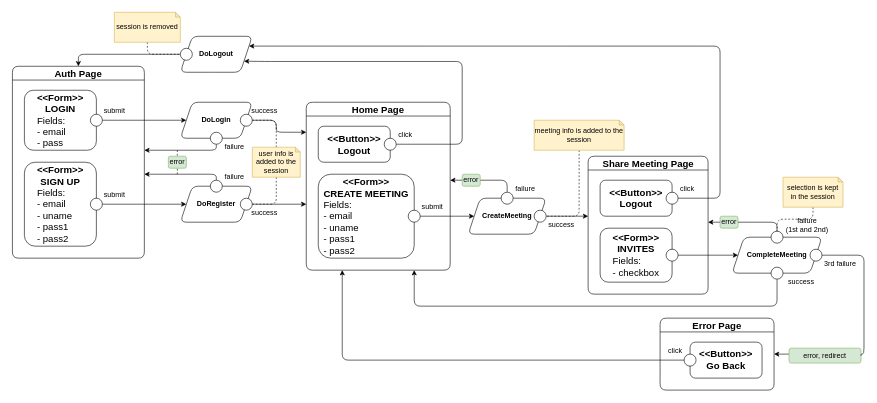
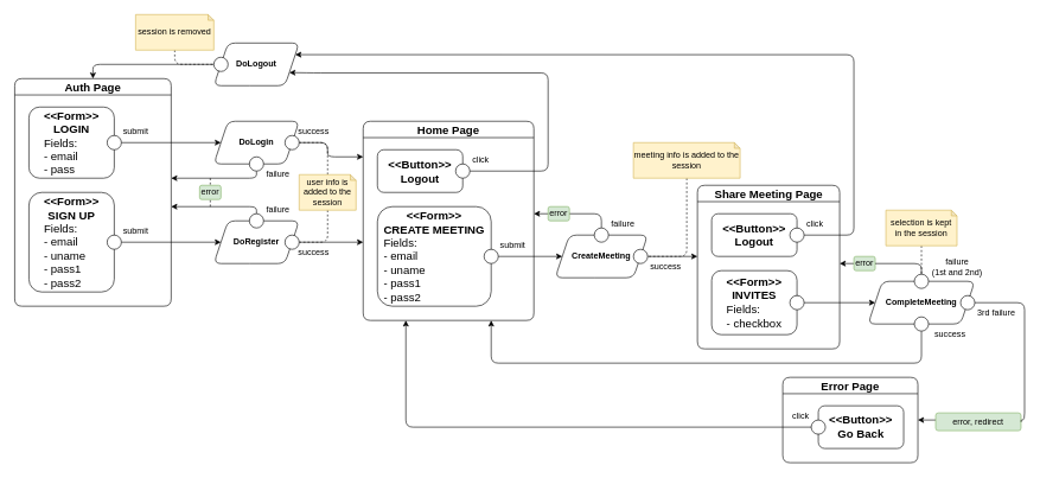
  <mxCell id="0" />
  <mxCell id="1" parent="0" />
  <mxCell id="2" value="Auth Page" style="swimlane;rounded=1;fontSize=16;" parent="1" vertex="1"><mxGeometry x="20" y="110" width="220" height="320" as="geometry" /></mxCell>
  <mxCell id="3" value="&lt;div&gt;&lt;b&gt;&amp;lt;&amp;lt;Form&amp;gt;&amp;gt;&lt;/b&gt;&lt;/div&gt;&lt;div&gt;&lt;b&gt;LOGIN&lt;br&gt;&lt;/b&gt;&lt;/div&gt;&lt;div align=&quot;left&quot;&gt;Fields:&lt;/div&gt;&lt;div align=&quot;left&quot;&gt;- email&lt;br&gt;&lt;/div&gt;&lt;div align=&quot;left&quot;&gt;- pass&lt;br&gt;&lt;/div&gt;" style="rounded=1;whiteSpace=wrap;html=1;fontSize=16;" parent="2" vertex="1"><mxGeometry x="20" y="40" width="120" height="100" as="geometry" /></mxCell>
  <mxCell id="4" value="&lt;div&gt;&lt;b&gt;&amp;lt;&amp;lt;Form&amp;gt;&amp;gt;&lt;/b&gt;&lt;/div&gt;&lt;div&gt;&lt;b&gt;SIGN UP&lt;br&gt;&lt;/b&gt;&lt;/div&gt;&lt;div align=&quot;left&quot;&gt;Fields:&lt;/div&gt;&lt;div align=&quot;left&quot;&gt;- email&lt;/div&gt;&lt;div align=&quot;left&quot;&gt;- uname&lt;br&gt;&lt;/div&gt;&lt;div align=&quot;left&quot;&gt;- pass1&lt;/div&gt;&lt;div align=&quot;left&quot;&gt;- pass2&lt;br&gt;&lt;/div&gt;" style="rounded=1;whiteSpace=wrap;html=1;fontSize=16;" parent="2" vertex="1"><mxGeometry x="20" y="160" width="120" height="140" as="geometry" /></mxCell>
  <mxCell id="5" value="" style="ellipse;whiteSpace=wrap;html=1;rounded=1;" parent="2" vertex="1"><mxGeometry x="130" y="80" width="20" height="20" as="geometry" /></mxCell>
  <mxCell id="6" value="" style="ellipse;whiteSpace=wrap;html=1;rounded=1;" parent="2" vertex="1"><mxGeometry x="130" y="220" width="20" height="20" as="geometry" /></mxCell>
  <mxCell id="7" value="submit" style="text;html=1;align=center;verticalAlign=middle;resizable=0;points=[];autosize=1;strokeColor=none;fillColor=none;rounded=1;" parent="2" vertex="1"><mxGeometry x="140" y="60" width="60" height="30" as="geometry" /></mxCell>
  <mxCell id="8" value="submit" style="text;html=1;align=center;verticalAlign=middle;resizable=0;points=[];autosize=1;strokeColor=none;fillColor=none;rounded=1;" parent="2" vertex="1"><mxGeometry x="140" y="200" width="60" height="30" as="geometry" /></mxCell>
  <mxCell id="9" value="&lt;b&gt;DoLogin&lt;/b&gt;" style="shape=parallelogram;perimeter=parallelogramPerimeter;whiteSpace=wrap;html=1;fixedSize=1;fontSize=12;rounded=1;" parent="1" vertex="1"><mxGeometry x="300" y="170" width="120" height="60" as="geometry" /></mxCell>
  <mxCell id="10" value="&lt;b&gt;DoRegister&lt;/b&gt;" style="shape=parallelogram;perimeter=parallelogramPerimeter;whiteSpace=wrap;html=1;fixedSize=1;fontSize=12;rounded=1;" parent="1" vertex="1"><mxGeometry x="300" y="310" width="120" height="60" as="geometry" /></mxCell>
  <mxCell id="11" style="edgeStyle=orthogonalEdgeStyle;rounded=1;orthogonalLoop=1;jettySize=auto;html=1;exitX=1;exitY=0.5;exitDx=0;exitDy=0;entryX=0;entryY=0.5;entryDx=0;entryDy=0;" parent="1" source="5" target="9" edge="1"><mxGeometry relative="1" as="geometry" /></mxCell>
  <mxCell id="12" style="edgeStyle=orthogonalEdgeStyle;rounded=1;orthogonalLoop=1;jettySize=auto;html=1;exitX=1;exitY=0.5;exitDx=0;exitDy=0;entryX=0;entryY=0.5;entryDx=0;entryDy=0;" parent="1" source="6" target="10" edge="1"><mxGeometry relative="1" as="geometry" /></mxCell>
  <mxCell id="13" style="edgeStyle=orthogonalEdgeStyle;rounded=1;orthogonalLoop=1;jettySize=auto;html=1;exitX=0.5;exitY=1;exitDx=0;exitDy=0;" parent="1" source="14" edge="1"><mxGeometry relative="1" as="geometry"><mxPoint x="240" y="250" as="targetPoint" /><Array as="points"><mxPoint x="360" y="250" /></Array></mxGeometry></mxCell>
  <mxCell id="14" value="" style="ellipse;whiteSpace=wrap;html=1;rounded=1;" parent="1" vertex="1"><mxGeometry x="350" y="220" width="20" height="20" as="geometry" /></mxCell>
  <mxCell id="15" style="edgeStyle=orthogonalEdgeStyle;rounded=1;orthogonalLoop=1;jettySize=auto;html=1;exitX=0.5;exitY=0;exitDx=0;exitDy=0;" parent="1" source="16" edge="1"><mxGeometry relative="1" as="geometry"><mxPoint x="240" y="290" as="targetPoint" /><Array as="points"><mxPoint x="360" y="290" /></Array></mxGeometry></mxCell>
  <mxCell id="16" value="" style="ellipse;whiteSpace=wrap;html=1;rounded=1;" parent="1" vertex="1"><mxGeometry x="350" y="300" width="20" height="20" as="geometry" /></mxCell>
  <mxCell id="17" value="failure" style="text;html=1;align=center;verticalAlign=middle;resizable=0;points=[];autosize=1;strokeColor=none;fillColor=none;rounded=1;" parent="1" vertex="1"><mxGeometry x="360" y="230" width="60" height="30" as="geometry" /></mxCell>
  <mxCell id="18" value="failure" style="text;html=1;align=center;verticalAlign=middle;resizable=0;points=[];autosize=1;strokeColor=none;fillColor=none;rounded=1;" parent="1" vertex="1"><mxGeometry x="360" y="280" width="60" height="30" as="geometry" /></mxCell>
  <mxCell id="19" style="edgeStyle=orthogonalEdgeStyle;rounded=1;orthogonalLoop=1;jettySize=auto;html=1;exitX=1;exitY=0.5;exitDx=0;exitDy=0;" parent="1" source="20" edge="1"><mxGeometry relative="1" as="geometry"><mxPoint x="510" y="220" as="targetPoint" /><Array as="points"><mxPoint x="460" y="200" /><mxPoint x="460" y="220" /></Array></mxGeometry></mxCell>
  <mxCell id="20" value="" style="ellipse;whiteSpace=wrap;html=1;rounded=1;" parent="1" vertex="1"><mxGeometry x="400" y="190" width="20" height="20" as="geometry" /></mxCell>
  <mxCell id="21" style="edgeStyle=orthogonalEdgeStyle;rounded=1;orthogonalLoop=1;jettySize=auto;html=1;exitX=1;exitY=0.5;exitDx=0;exitDy=0;" parent="1" source="22" edge="1"><mxGeometry relative="1" as="geometry"><mxPoint x="510" y="340" as="targetPoint" /><Array as="points"><mxPoint x="510" y="340" /></Array></mxGeometry></mxCell>
  <mxCell id="22" value="" style="ellipse;whiteSpace=wrap;html=1;rounded=1;" parent="1" vertex="1"><mxGeometry x="400" y="330" width="20" height="20" as="geometry" /></mxCell>
  <mxCell id="23" value="Home Page" style="swimlane;rounded=1;fontSize=16;" parent="1" vertex="1"><mxGeometry x="510" y="170" width="240" height="280" as="geometry" /></mxCell>
  <mxCell id="24" value="&lt;div&gt;&lt;b&gt;&amp;lt;&amp;lt;Button&amp;gt;&amp;gt;&lt;/b&gt;&lt;/div&gt;&lt;div&gt;&lt;b&gt;Logout&lt;br&gt;&lt;/b&gt;&lt;/div&gt;" style="rounded=1;whiteSpace=wrap;html=1;fontSize=16;" parent="23" vertex="1"><mxGeometry x="20" y="40" width="120" height="60" as="geometry" /></mxCell>
  <mxCell id="25" value="" style="ellipse;whiteSpace=wrap;html=1;fontSize=9;rounded=1;" parent="23" vertex="1"><mxGeometry x="130" y="60" width="20" height="20" as="geometry" /></mxCell>
  <mxCell id="26" value="&lt;div&gt;click&lt;br&gt;&lt;/div&gt;" style="text;html=1;align=center;verticalAlign=middle;resizable=0;points=[];autosize=1;strokeColor=none;fillColor=none;rounded=1;" parent="23" vertex="1"><mxGeometry x="140" y="40" width="50" height="30" as="geometry" /></mxCell>
  <mxCell id="27" value="&lt;div&gt;&lt;b&gt;&amp;lt;&amp;lt;Form&amp;gt;&amp;gt;&lt;/b&gt;&lt;/div&gt;&lt;div&gt;&lt;b&gt;CREATE MEETING&lt;br&gt;&lt;/b&gt;&lt;/div&gt;&lt;div align=&quot;left&quot;&gt;Fields:&lt;/div&gt;&lt;div align=&quot;left&quot;&gt;- email&lt;/div&gt;&lt;div align=&quot;left&quot;&gt;- uname&lt;br&gt;&lt;/div&gt;&lt;div align=&quot;left&quot;&gt;- pass1&lt;/div&gt;&lt;div align=&quot;left&quot;&gt;- pass2&lt;br&gt;&lt;/div&gt;" style="rounded=1;whiteSpace=wrap;html=1;fontSize=16;" parent="23" vertex="1"><mxGeometry x="20" y="120" width="160" height="140" as="geometry" /></mxCell>
  <mxCell id="28" value="" style="ellipse;whiteSpace=wrap;html=1;rounded=1;" parent="23" vertex="1"><mxGeometry x="170" y="180" width="20" height="20" as="geometry" /></mxCell>
  <mxCell id="29" value="submit" style="text;html=1;align=center;verticalAlign=middle;resizable=0;points=[];autosize=1;strokeColor=none;fillColor=none;rounded=1;" parent="23" vertex="1"><mxGeometry x="180" y="160" width="60" height="30" as="geometry" /></mxCell>
  <mxCell id="30" style="edgeStyle=orthogonalEdgeStyle;rounded=1;orthogonalLoop=1;jettySize=auto;html=1;fontSize=9;endArrow=none;endFill=0;dashed=1;exitX=0.5;exitY=0;exitDx=0;exitDy=0;exitPerimeter=0;entryX=1;entryY=0.5;entryDx=0;entryDy=0;" parent="1" source="32" target="20" edge="1"><mxGeometry relative="1" as="geometry"><mxPoint x="540" y="150" as="targetPoint" /><mxPoint x="470" y="230" as="sourcePoint" /><Array as="points"><mxPoint x="460" y="200" /></Array></mxGeometry></mxCell>
  <mxCell id="31" style="edgeStyle=orthogonalEdgeStyle;rounded=1;orthogonalLoop=1;jettySize=auto;html=1;exitX=0.5;exitY=1;exitDx=0;exitDy=0;exitPerimeter=0;fontSize=9;dashed=1;endArrow=none;endFill=0;entryX=1;entryY=0.5;entryDx=0;entryDy=0;" parent="1" source="32" target="22" edge="1"><mxGeometry relative="1" as="geometry"><mxPoint x="430" y="390" as="targetPoint" /></mxGeometry></mxCell>
  <mxCell id="32" value="user info is added to the session" style="shape=note;whiteSpace=wrap;html=1;backgroundOutline=1;darkOpacity=0.05;size=8;rounded=1;fillColor=#fff2cc;strokeColor=#d6b656;" parent="1" vertex="1"><mxGeometry x="420" y="245" width="80" height="50" as="geometry" /></mxCell>
  <mxCell id="33" style="edgeStyle=orthogonalEdgeStyle;rounded=1;orthogonalLoop=1;jettySize=auto;html=1;exitX=1;exitY=0.5;exitDx=0;exitDy=0;entryX=1;entryY=0.75;entryDx=0;entryDy=0;fontSize=9;endArrow=classic;endFill=1;" parent="1" source="25" target="35" edge="1"><mxGeometry relative="1" as="geometry"><Array as="points"><mxPoint x="770" y="240" /><mxPoint x="770" y="102" /><mxPoint x="440" y="102" /></Array></mxGeometry></mxCell>
  <mxCell id="34" style="edgeStyle=orthogonalEdgeStyle;rounded=1;orthogonalLoop=1;jettySize=auto;html=1;exitX=0;exitY=0.5;exitDx=0;exitDy=0;entryX=0.5;entryY=0;entryDx=0;entryDy=0;fontSize=9;endArrow=classic;endFill=1;" parent="1" source="36" target="2" edge="1"><mxGeometry relative="1" as="geometry" /></mxCell>
  <mxCell id="35" value="&lt;b&gt;DoLogout&lt;/b&gt;" style="shape=parallelogram;perimeter=parallelogramPerimeter;whiteSpace=wrap;html=1;fixedSize=1;fontSize=12;rounded=1;" parent="1" vertex="1"><mxGeometry x="300" y="60" width="120" height="60" as="geometry" /></mxCell>
  <mxCell id="36" value="" style="ellipse;whiteSpace=wrap;html=1;rounded=1;fontFamily=Helvetica;fontSize=12;" parent="1" vertex="1"><mxGeometry x="300" y="80" width="20" height="20" as="geometry" /></mxCell>
  <mxCell id="37" value="success" style="text;html=1;align=center;verticalAlign=middle;resizable=0;points=[];autosize=1;strokeColor=none;fillColor=none;rounded=1;" parent="1" vertex="1"><mxGeometry x="405" y="170" width="70" height="30" as="geometry" /></mxCell>
  <mxCell id="38" value="success" style="text;html=1;align=center;verticalAlign=middle;resizable=0;points=[];autosize=1;strokeColor=none;fillColor=none;rounded=1;" parent="1" vertex="1"><mxGeometry x="405" y="340" width="70" height="30" as="geometry" /></mxCell>
  <mxCell id="39" style="edgeStyle=orthogonalEdgeStyle;rounded=1;orthogonalLoop=1;jettySize=auto;html=1;exitX=0.5;exitY=1;exitDx=0;exitDy=0;exitPerimeter=0;fontSize=9;endArrow=none;endFill=0;dashed=1;entryX=0;entryY=0.5;entryDx=0;entryDy=0;" parent="1" source="40" target="36" edge="1"><mxGeometry relative="1" as="geometry"><mxPoint x="55.143" y="5" as="targetPoint" /><Array as="points"><mxPoint x="245" y="90" /></Array></mxGeometry></mxCell>
  <mxCell id="40" value="&lt;div&gt;session is removed&lt;/div&gt;" style="shape=note;whiteSpace=wrap;html=1;backgroundOutline=1;darkOpacity=0.05;size=8;rounded=1;fillColor=#fff2cc;strokeColor=#d6b656;" parent="1" vertex="1"><mxGeometry x="190" y="20" width="110" height="50" as="geometry" /></mxCell>
  <mxCell id="41" value="error" style="rounded=1;whiteSpace=wrap;html=1;fontFamily=Helvetica;fontSize=12;fillColor=#d5e8d4;strokeColor=#82b366;" parent="1" vertex="1"><mxGeometry x="280" y="260" width="30" height="20" as="geometry" /></mxCell>
  <mxCell id="42" style="edgeStyle=orthogonalEdgeStyle;rounded=1;orthogonalLoop=1;jettySize=auto;html=1;fontSize=9;endArrow=none;endFill=0;dashed=1;entryX=0.5;entryY=1;entryDx=0;entryDy=0;" parent="1" target="41" edge="1"><mxGeometry relative="1" as="geometry"><mxPoint x="390.143" y="310" as="targetPoint" /><mxPoint x="295" y="290" as="sourcePoint" /></mxGeometry></mxCell>
  <mxCell id="43" style="edgeStyle=orthogonalEdgeStyle;rounded=1;orthogonalLoop=1;jettySize=auto;html=1;fontSize=9;endArrow=none;endFill=0;dashed=1;entryX=0.5;entryY=0;entryDx=0;entryDy=0;" parent="1" target="41" edge="1"><mxGeometry relative="1" as="geometry"><mxPoint x="305" y="290" as="targetPoint" /><mxPoint x="295" y="250" as="sourcePoint" /><Array as="points"><mxPoint x="295" y="250" /><mxPoint x="295" y="250" /></Array></mxGeometry></mxCell>
  <mxCell id="44" value="&lt;b&gt;CreateMeeting&lt;/b&gt;" style="shape=parallelogram;perimeter=parallelogramPerimeter;whiteSpace=wrap;html=1;fixedSize=1;fontSize=12;rounded=1;fontFamily=Helvetica;" parent="1" vertex="1"><mxGeometry x="780" y="330" width="130" height="60" as="geometry" /></mxCell>
  <mxCell id="45" style="edgeStyle=orthogonalEdgeStyle;rounded=1;orthogonalLoop=1;jettySize=auto;html=1;exitX=1;exitY=0.5;exitDx=0;exitDy=0;entryX=0;entryY=0.5;entryDx=0;entryDy=0;fontFamily=Helvetica;fontSize=12;endArrow=classic;endFill=1;" parent="1" source="28" target="44" edge="1"><mxGeometry relative="1" as="geometry" /></mxCell>
  <mxCell id="46" style="edgeStyle=orthogonalEdgeStyle;rounded=1;orthogonalLoop=1;jettySize=auto;html=1;exitX=0.5;exitY=0;exitDx=0;exitDy=0;" parent="1" source="47" edge="1"><mxGeometry relative="1" as="geometry"><mxPoint x="750" y="300" as="targetPoint" /><Array as="points"><mxPoint x="845" y="300" /></Array></mxGeometry></mxCell>
  <mxCell id="47" value="" style="ellipse;whiteSpace=wrap;html=1;rounded=1;" parent="1" vertex="1"><mxGeometry x="835" y="320" width="20" height="20" as="geometry" /></mxCell>
  <mxCell id="48" value="error" style="rounded=1;whiteSpace=wrap;html=1;fontFamily=Helvetica;fontSize=12;fillColor=#d5e8d4;strokeColor=#82b366;" parent="1" vertex="1"><mxGeometry x="770" y="290" width="30" height="20" as="geometry" /></mxCell>
  <mxCell id="49" value="Share Meeting Page" style="swimlane;rounded=1;fontSize=16;fontFamily=Helvetica;html=1;" parent="1" vertex="1"><mxGeometry x="980" y="260" width="200" height="230" as="geometry" /></mxCell>
  <mxCell id="50" value="&lt;div&gt;&lt;b&gt;&amp;lt;&amp;lt;Button&amp;gt;&amp;gt;&lt;/b&gt;&lt;/div&gt;&lt;div&gt;&lt;b&gt;Logout&lt;br&gt;&lt;/b&gt;&lt;/div&gt;" style="rounded=1;whiteSpace=wrap;html=1;fontSize=16;" parent="49" vertex="1"><mxGeometry x="20" y="40" width="120" height="60" as="geometry" /></mxCell>
  <mxCell id="51" value="" style="ellipse;whiteSpace=wrap;html=1;fontSize=9;rounded=1;" parent="49" vertex="1"><mxGeometry x="130" y="60" width="20" height="20" as="geometry" /></mxCell>
  <mxCell id="52" value="&lt;div&gt;click&lt;br&gt;&lt;/div&gt;" style="text;html=1;align=center;verticalAlign=middle;resizable=0;points=[];autosize=1;strokeColor=none;fillColor=none;rounded=1;" parent="49" vertex="1"><mxGeometry x="140" y="40" width="50" height="30" as="geometry" /></mxCell>
  <mxCell id="53" value="&lt;div&gt;&lt;b&gt;&amp;lt;&amp;lt;Form&amp;gt;&amp;gt;&lt;/b&gt;&lt;/div&gt;&lt;div&gt;&lt;b&gt;INVITES&lt;br&gt;&lt;/b&gt;&lt;/div&gt;&lt;div align=&quot;left&quot;&gt;Fields:&lt;/div&gt;&lt;div align=&quot;left&quot;&gt;- checkbox&lt;/div&gt;" style="rounded=1;whiteSpace=wrap;html=1;fontSize=16;" parent="49" vertex="1"><mxGeometry x="20" y="120" width="120" height="90" as="geometry" /></mxCell>
  <mxCell id="54" value="" style="ellipse;whiteSpace=wrap;html=1;fontSize=16;rounded=1;" parent="49" vertex="1"><mxGeometry x="130" y="155" width="20" height="20" as="geometry" /></mxCell>
  <mxCell id="55" style="edgeStyle=orthogonalEdgeStyle;rounded=1;orthogonalLoop=1;jettySize=auto;html=1;fontFamily=Helvetica;fontSize=12;endArrow=classic;endFill=1;" parent="1" source="56" edge="1"><mxGeometry relative="1" as="geometry"><mxPoint x="980" y="360" as="targetPoint" /></mxGeometry></mxCell>
  <mxCell id="56" value="" style="ellipse;whiteSpace=wrap;html=1;rounded=1;fontFamily=Helvetica;fontSize=12;" parent="1" vertex="1"><mxGeometry x="890" y="350" width="20" height="20" as="geometry" /></mxCell>
  <mxCell id="57" value="failure" style="text;html=1;align=center;verticalAlign=middle;resizable=0;points=[];autosize=1;strokeColor=none;fillColor=none;rounded=1;" parent="1" vertex="1"><mxGeometry x="845" y="300" width="60" height="30" as="geometry" /></mxCell>
  <mxCell id="58" value="success" style="text;html=1;align=center;verticalAlign=middle;resizable=0;points=[];autosize=1;strokeColor=none;fillColor=none;rounded=1;" parent="1" vertex="1"><mxGeometry x="900" y="360" width="70" height="30" as="geometry" /></mxCell>
  <mxCell id="59" style="edgeStyle=orthogonalEdgeStyle;rounded=1;orthogonalLoop=1;jettySize=auto;html=1;exitX=0.5;exitY=1;exitDx=0;exitDy=0;exitPerimeter=0;fontSize=9;dashed=1;endArrow=none;endFill=0;entryX=1;entryY=0.5;entryDx=0;entryDy=0;" parent="1" source="60" target="56" edge="1"><mxGeometry relative="1" as="geometry"><mxPoint x="940" y="360" as="targetPoint" /></mxGeometry></mxCell>
  <mxCell id="60" value="meeting info is added to the session" style="shape=note;whiteSpace=wrap;html=1;backgroundOutline=1;darkOpacity=0.05;size=8;rounded=1;fillColor=#fff2cc;strokeColor=#d6b656;" parent="1" vertex="1"><mxGeometry x="890" y="200" width="150" height="50" as="geometry" /></mxCell>
  <mxCell id="61" style="edgeStyle=orthogonalEdgeStyle;rounded=1;orthogonalLoop=1;jettySize=auto;html=1;exitX=1;exitY=0.5;exitDx=0;exitDy=0;entryX=1;entryY=0.25;entryDx=0;entryDy=0;" parent="1" source="51" target="35" edge="1"><mxGeometry relative="1" as="geometry"><mxPoint x="770" y="90" as="targetPoint" /><Array as="points"><mxPoint x="1200" y="330" /><mxPoint x="1200" y="76" /><mxPoint x="415" y="76" /></Array></mxGeometry></mxCell>
  <mxCell id="62" value="&lt;b&gt;CompleteMeeting&lt;/b&gt;" style="shape=parallelogram;perimeter=parallelogramPerimeter;whiteSpace=wrap;html=1;fixedSize=1;fontSize=12;rounded=1;" parent="1" vertex="1"><mxGeometry x="1220" y="395" width="150" height="60" as="geometry" /></mxCell>
  <mxCell id="63" style="edgeStyle=orthogonalEdgeStyle;rounded=1;orthogonalLoop=1;jettySize=auto;html=1;exitX=1;exitY=0.5;exitDx=0;exitDy=0;entryX=0;entryY=0.5;entryDx=0;entryDy=0;fontSize=12;endArrow=classic;startSize=6;endSize=6;endFill=1;" parent="1" source="54" target="62" edge="1"><mxGeometry relative="1" as="geometry" /></mxCell>
  <mxCell id="64" style="edgeStyle=orthogonalEdgeStyle;shape=connector;rounded=1;orthogonalLoop=1;jettySize=auto;html=1;exitX=0.5;exitY=1;exitDx=0;exitDy=0;fontFamily=Helvetica;fontSize=12;endArrow=classic;endFill=1;entryX=0.75;entryY=1;entryDx=0;entryDy=0;" parent="1" source="65" target="23" edge="1"><mxGeometry relative="1" as="geometry"><mxPoint x="690" y="510" as="targetPoint" /><Array as="points"><mxPoint x="1295" y="510" /><mxPoint x="690" y="510" /></Array></mxGeometry></mxCell>
  <mxCell id="65" value="" style="ellipse;whiteSpace=wrap;html=1;hachureGap=4;fontFamily=Architects Daughter;fontSource=https%3A%2F%2Ffonts.googleapis.com%2Fcss%3Ffamily%3DArchitects%2BDaughter;fontSize=20;rounded=1;" parent="1" vertex="1"><mxGeometry x="1285" y="445" width="20" height="20" as="geometry" /></mxCell>
  <mxCell id="66" value="success" style="text;html=1;align=center;verticalAlign=middle;resizable=0;points=[];autosize=1;strokeColor=none;fillColor=none;rounded=1;" parent="1" vertex="1"><mxGeometry x="1300" y="455" width="70" height="30" as="geometry" /></mxCell>
  <mxCell id="67" style="edgeStyle=orthogonalEdgeStyle;shape=connector;rounded=1;orthogonalLoop=1;jettySize=auto;html=1;exitX=0;exitY=0.5;exitDx=0;exitDy=0;fontFamily=Helvetica;fontSize=12;endArrow=classic;endFill=1;startArrow=none;" parent="1" source="80" edge="1"><mxGeometry relative="1" as="geometry"><mxPoint x="1180" y="370" as="targetPoint" /><Array as="points" /></mxGeometry></mxCell>
  <mxCell id="68" value="" style="ellipse;whiteSpace=wrap;html=1;fontFamily=Helvetica;fontSize=12;rounded=1;" parent="1" vertex="1"><mxGeometry x="1285" y="385" width="20" height="20" as="geometry" /></mxCell>
  <mxCell id="69" value="&lt;div&gt;failure&lt;/div&gt;&lt;div&gt;(1st and 2nd)&lt;br&gt;&lt;/div&gt;" style="text;html=1;align=center;verticalAlign=middle;resizable=0;points=[];autosize=1;strokeColor=none;fillColor=none;rounded=1;" parent="1" vertex="1"><mxGeometry x="1300" y="355" width="90" height="40" as="geometry" /></mxCell>
  <mxCell id="70" style="edgeStyle=orthogonalEdgeStyle;shape=connector;rounded=1;orthogonalLoop=1;jettySize=auto;html=1;exitX=1;exitY=0.5;exitDx=0;exitDy=0;fontFamily=Helvetica;fontSize=12;endArrow=classic;endFill=1;entryX=1;entryY=0.5;entryDx=0;entryDy=0;startArrow=none;" parent="1" source="82" target="75" edge="1"><mxGeometry relative="1" as="geometry"><mxPoint x="1450" y="340" as="targetPoint" /><Array as="points"><mxPoint x="1350" y="590" /><mxPoint x="1350" y="590" /></Array></mxGeometry></mxCell>
  <mxCell id="71" value="" style="ellipse;whiteSpace=wrap;html=1;fontFamily=Helvetica;fontSize=12;rounded=1;" parent="1" vertex="1"><mxGeometry x="1350" y="415" width="20" height="20" as="geometry" /></mxCell>
  <mxCell id="72" style="edgeStyle=orthogonalEdgeStyle;rounded=1;orthogonalLoop=1;jettySize=auto;html=1;fontSize=9;dashed=1;endArrow=none;endFill=0;entryX=0.5;entryY=0;entryDx=0;entryDy=0;exitX=0.5;exitY=1;exitDx=0;exitDy=0;exitPerimeter=0;" parent="1" source="73" target="68" edge="1"><mxGeometry relative="1" as="geometry"><mxPoint x="1265" y="480" as="targetPoint" /><mxPoint x="1310" y="350" as="sourcePoint" /><Array as="points" /></mxGeometry></mxCell>
- <mxCell id="73" value="selection is kept in the session" style="shape=note;whiteSpace=wrap;html=1;backgroundOutline=1;darkOpacity=0.05;size=8;rounded=1;fillColor=#fff2cc;strokeColor=#d6b656;" parent="1" vertex="1"><mxGeometry x="1305" y="295" width="100" height="50" as="geometry" /></mxCell>
+ <mxCell id="73" value="selection is kept in the session" style="shape=note;whiteSpace=wrap;html=1;backgroundOutline=1;darkOpacity=0.05;size=8;rounded=1;fillColor=#fff2cc;strokeColor=#d6b656;" parent="1" vertex="1"><mxGeometry x="1245" y="295" width="100" height="50" as="geometry" /></mxCell>
  <mxCell id="74" value="&lt;div&gt;3rd failure&lt;/div&gt;" style="text;html=1;align=center;verticalAlign=middle;resizable=0;points=[];autosize=1;strokeColor=none;fillColor=none;rounded=1;" parent="1" vertex="1"><mxGeometry x="1360" y="425" width="80" height="30" as="geometry" /></mxCell>
  <mxCell id="75" value="Error Page" style="swimlane;rounded=1;fontSize=16;fontFamily=Helvetica;startSize=23;" parent="1" vertex="1"><mxGeometry x="1100" y="530" width="190" height="120" as="geometry" /></mxCell>
  <mxCell id="76" value="&lt;div&gt;&lt;b&gt;&amp;lt;&amp;lt;Button&amp;gt;&amp;gt;&lt;/b&gt;&lt;/div&gt;&lt;div&gt;&lt;b&gt;Go Back&lt;br&gt;&lt;/b&gt;&lt;/div&gt;" style="rounded=1;whiteSpace=wrap;html=1;fontSize=16;fontFamily=Helvetica;" parent="75" vertex="1"><mxGeometry x="50" y="40" width="120" height="60" as="geometry" /></mxCell>
  <mxCell id="77" value="&lt;div&gt;click&lt;br&gt;&lt;/div&gt;" style="text;html=1;align=center;verticalAlign=middle;resizable=0;points=[];autosize=1;strokeColor=none;fillColor=none;rounded=1;" parent="75" vertex="1"><mxGeometry y="40" width="50" height="30" as="geometry" /></mxCell>
  <mxCell id="78" value="" style="ellipse;whiteSpace=wrap;html=1;fontFamily=Helvetica;fontSize=12;rounded=1;" parent="75" vertex="1"><mxGeometry x="40" y="60" width="20" height="20" as="geometry" /></mxCell>
  <mxCell id="79" style="edgeStyle=orthogonalEdgeStyle;shape=connector;rounded=1;orthogonalLoop=1;jettySize=auto;html=1;exitX=0;exitY=0.5;exitDx=0;exitDy=0;entryX=0.25;entryY=1;entryDx=0;entryDy=0;fontFamily=Helvetica;fontSize=12;endArrow=classic;endFill=1;" parent="1" source="78" target="23" edge="1"><mxGeometry relative="1" as="geometry" /></mxCell>
  <mxCell id="80" value="error" style="rounded=1;whiteSpace=wrap;html=1;fontFamily=Helvetica;fontSize=12;fillColor=#d5e8d4;strokeColor=#82b366;" parent="1" vertex="1"><mxGeometry x="1200" y="360" width="30" height="20" as="geometry" /></mxCell>
  <mxCell id="81" value="" style="edgeStyle=orthogonalEdgeStyle;shape=connector;rounded=1;orthogonalLoop=1;jettySize=auto;html=1;exitX=0.5;exitY=0;exitDx=0;exitDy=0;fontFamily=Helvetica;fontSize=12;endArrow=none;endFill=1;" parent="1" source="68" target="80" edge="1"><mxGeometry relative="1" as="geometry"><mxPoint x="1295" y="385" as="sourcePoint" /><mxPoint x="1180" y="370" as="targetPoint" /><Array as="points"><mxPoint x="1295" y="370" /></Array></mxGeometry></mxCell>
  <mxCell id="82" value="error, redirect" style="rounded=1;whiteSpace=wrap;html=1;fontFamily=Helvetica;fontSize=12;fillColor=#d5e8d4;strokeColor=#82b366;" parent="1" vertex="1"><mxGeometry x="1315" y="580" width="120" height="25" as="geometry" /></mxCell>
  <mxCell id="83" value="" style="edgeStyle=orthogonalEdgeStyle;shape=connector;rounded=1;orthogonalLoop=1;jettySize=auto;html=1;exitX=1;exitY=0.5;exitDx=0;exitDy=0;fontFamily=Helvetica;fontSize=12;endArrow=none;endFill=1;entryX=1;entryY=0.5;entryDx=0;entryDy=0;" parent="1" source="71" target="82" edge="1"><mxGeometry relative="1" as="geometry"><mxPoint x="1290" y="590" as="targetPoint" /><mxPoint x="1370" y="425" as="sourcePoint" /><Array as="points"><mxPoint x="1440" y="425" /><mxPoint x="1440" y="590" /></Array></mxGeometry></mxCell>
